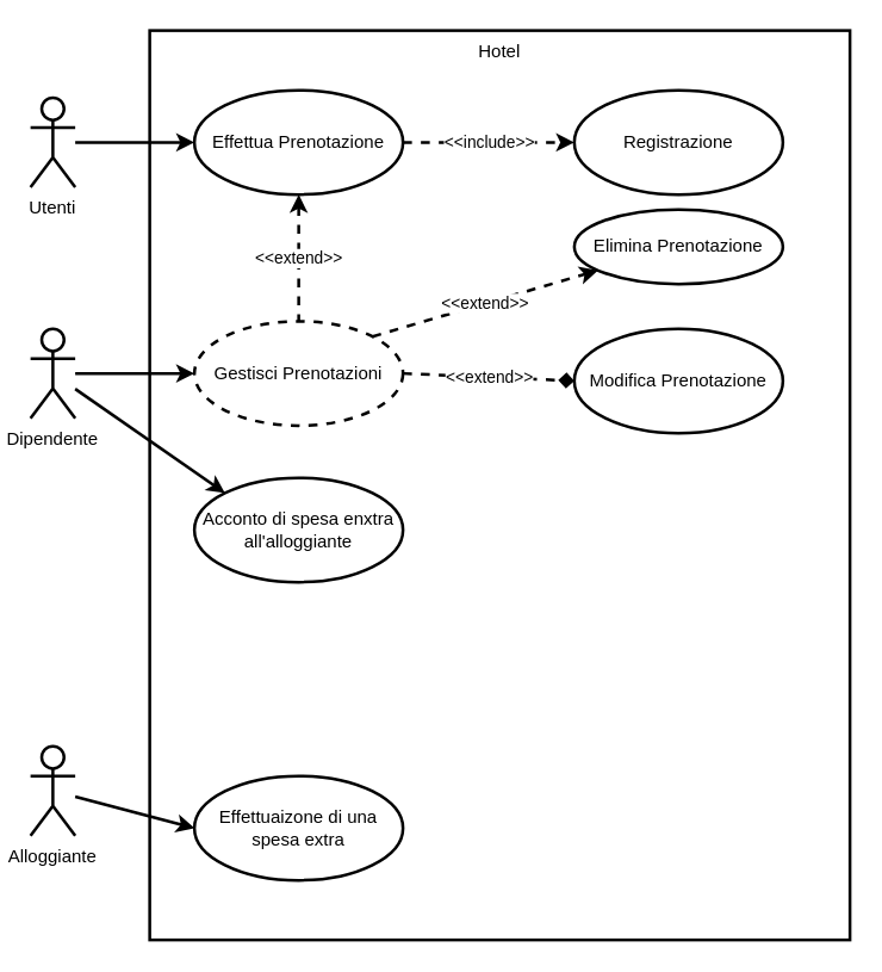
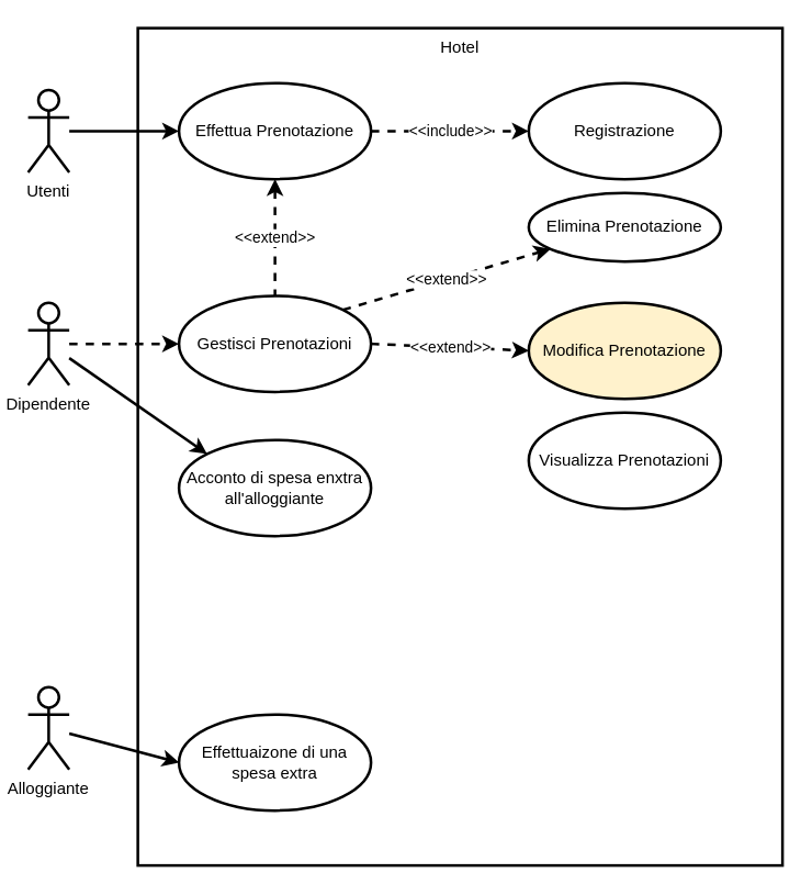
  <mxCell id="0" />
  <mxCell id="1" parent="0" />
  <mxCell id="2" value="Hotel" style="html=1;verticalAlign=top;strokeWidth=2;fontStyle=0;whiteSpace=wrap;" parent="1" vertex="1"><mxGeometry x="100" y="20" width="470" height="610" as="geometry" /></mxCell>
  <mxCell id="3" style="edgeStyle=orthogonalEdgeStyle;rounded=0;orthogonalLoop=1;jettySize=auto;html=1;entryX=0;entryY=0.5;entryDx=0;entryDy=0;strokeWidth=2;fontStyle=0" parent="1" source="4" target="10" edge="1"><mxGeometry relative="1" as="geometry" /></mxCell>
  <mxCell id="4" value="Utenti" style="shape=umlActor;verticalLabelPosition=bottom;verticalAlign=top;html=1;strokeWidth=2;fontStyle=0;whiteSpace=wrap;" parent="1" vertex="1"><mxGeometry x="20" y="65" width="30" height="60" as="geometry" /></mxCell>
- <mxCell id="5" style="edgeStyle=orthogonalEdgeStyle;rounded=0;orthogonalLoop=1;jettySize=auto;html=1;entryX=0;entryY=0.5;entryDx=0;entryDy=0;strokeWidth=2;fontStyle=0" parent="1" source="7" target="15" edge="1"><mxGeometry relative="1" as="geometry" /></mxCell>
+ <mxCell id="5" style="edgeStyle=orthogonalEdgeStyle;rounded=0;orthogonalLoop=1;jettySize=auto;html=1;entryX=0;entryY=0.5;entryDx=0;entryDy=0;strokeWidth=2;fontStyle=0;dashed=1;" parent="1" source="7" target="15" edge="1"><mxGeometry relative="1" as="geometry" /></mxCell>
  <mxCell id="6" style="edgeStyle=none;rounded=0;orthogonalLoop=1;jettySize=auto;html=1;entryX=0;entryY=0;entryDx=0;entryDy=0;strokeWidth=2;" edge="1" parent="1" source="7" target="20"><mxGeometry relative="1" as="geometry" /></mxCell>
  <mxCell id="7" value="Dipendente" style="shape=umlActor;verticalLabelPosition=bottom;verticalAlign=top;html=1;strokeWidth=2;fontStyle=0;whiteSpace=wrap;" parent="1" vertex="1"><mxGeometry x="20" y="220" width="30" height="60" as="geometry" /></mxCell>
  <mxCell id="8" value="&amp;lt;&amp;lt;include&amp;gt;&amp;gt;" style="edgeStyle=orthogonalEdgeStyle;rounded=0;orthogonalLoop=1;jettySize=auto;html=1;exitX=1;exitY=0.5;exitDx=0;exitDy=0;entryX=0;entryY=0.5;entryDx=0;entryDy=0;dashed=1;strokeWidth=2;fontStyle=0" parent="1" source="10" target="11" edge="1"><mxGeometry relative="1" as="geometry" /></mxCell>
  <mxCell id="9" value="&amp;lt;&amp;lt;extend&amp;gt;&amp;gt;" style="edgeStyle=orthogonalEdgeStyle;rounded=0;orthogonalLoop=1;jettySize=auto;html=1;entryX=0.5;entryY=0;entryDx=0;entryDy=0;startArrow=classic;startFill=1;endArrow=none;endFill=0;dashed=1;strokeWidth=2;fontStyle=0" parent="1" source="10" target="15" edge="1"><mxGeometry relative="1" as="geometry" /></mxCell>
  <mxCell id="10" value="Effettua Prenotazione" style="ellipse;whiteSpace=wrap;html=1;strokeWidth=2;fontStyle=0" parent="1" vertex="1"><mxGeometry x="130" y="60" width="140" height="70" as="geometry" /></mxCell>
  <mxCell id="11" value="Registrazione" style="ellipse;whiteSpace=wrap;html=1;strokeWidth=2;fontStyle=0" parent="1" vertex="1"><mxGeometry x="385" y="60" width="140" height="70" as="geometry" /></mxCell>
  <mxCell id="12" value="Elimina Prenotazione" style="ellipse;whiteSpace=wrap;html=1;strokeWidth=2;fontStyle=0" parent="1" vertex="1"><mxGeometry x="385" y="140" width="140" height="50" as="geometry" /></mxCell>
  <mxCell id="13" value="&amp;lt;&amp;lt;extend&amp;gt;&amp;gt;" style="rounded=0;orthogonalLoop=1;jettySize=auto;html=1;dashed=1;startArrow=none;startFill=0;endArrow=classic;endFill=1;strokeWidth=2;fontStyle=0;exitX=1;exitY=0;exitDx=0;exitDy=0;" parent="1" source="15" target="12" edge="1"><mxGeometry relative="1" as="geometry" /></mxCell>
- <mxCell id="14" value="&amp;lt;&amp;lt;extend&amp;gt;&amp;gt;" style="rounded=0;orthogonalLoop=1;jettySize=auto;html=1;exitX=1;exitY=0.5;exitDx=0;exitDy=0;entryX=0;entryY=0.5;entryDx=0;entryDy=0;dashed=1;startArrow=none;startFill=0;endArrow=diamond;endFill=1;strokeWidth=2;fontStyle=0;" parent="1" source="15" target="16" edge="1"><mxGeometry relative="1" as="geometry" /></mxCell>
- <mxCell id="15" value="Gestisci Prenotazioni" style="ellipse;whiteSpace=wrap;html=1;strokeWidth=2;fontStyle=0;dashed=1;" parent="1" vertex="1"><mxGeometry x="130" y="215" width="140" height="70" as="geometry" /></mxCell>
- <mxCell id="16" value="Modifica Prenotazione" style="ellipse;whiteSpace=wrap;html=1;strokeWidth=2;fontStyle=0" parent="1" vertex="1"><mxGeometry x="385" y="220" width="140" height="70" as="geometry" /></mxCell>
+ <mxCell id="14" value="&amp;lt;&amp;lt;extend&amp;gt;&amp;gt;" style="rounded=0;orthogonalLoop=1;jettySize=auto;html=1;exitX=1;exitY=0.5;exitDx=0;exitDy=0;entryX=0;entryY=0.5;entryDx=0;entryDy=0;dashed=1;startArrow=none;startFill=0;endArrow=classic;endFill=1;strokeWidth=2;fontStyle=0" parent="1" source="15" target="16" edge="1"><mxGeometry relative="1" as="geometry" /></mxCell>
+ <mxCell id="15" value="Gestisci Prenotazioni" style="ellipse;whiteSpace=wrap;html=1;strokeWidth=2;fontStyle=0" parent="1" vertex="1"><mxGeometry x="130" y="215" width="140" height="70" as="geometry" /></mxCell>
+ <mxCell id="16" value="Modifica Prenotazione" style="ellipse;whiteSpace=wrap;html=1;strokeWidth=2;fontStyle=0;fillColor=#fff2cc;" parent="1" vertex="1"><mxGeometry x="385" y="220" width="140" height="70" as="geometry" /></mxCell>
+ <mxCell id="17" value="Visualizza Prenotazioni" style="ellipse;whiteSpace=wrap;html=1;strokeWidth=2;fontStyle=0" parent="1" vertex="1"><mxGeometry x="385" y="300" width="140" height="70" as="geometry" /></mxCell>
  <mxCell id="18" style="edgeStyle=none;rounded=0;orthogonalLoop=1;jettySize=auto;html=1;entryX=0;entryY=0.5;entryDx=0;entryDy=0;strokeWidth=2;" edge="1" parent="1" source="19" target="21"><mxGeometry relative="1" as="geometry" /></mxCell>
  <mxCell id="19" value="Alloggiante" style="shape=umlActor;verticalLabelPosition=bottom;verticalAlign=top;html=1;strokeWidth=2;fontStyle=0;whiteSpace=wrap;" parent="1" vertex="1"><mxGeometry x="20" y="500" width="30" height="60" as="geometry" /></mxCell>
  <mxCell id="20" value="Acconto di spesa enxtra all'alloggiante" style="ellipse;whiteSpace=wrap;html=1;strokeWidth=2;" vertex="1" parent="1"><mxGeometry x="130" y="320" width="140" height="70" as="geometry" /></mxCell>
  <mxCell id="21" value="Effettuaizone di una spesa extra" style="ellipse;whiteSpace=wrap;html=1;strokeWidth=2;" vertex="1" parent="1"><mxGeometry x="130" y="520" width="140" height="70" as="geometry" /></mxCell>
